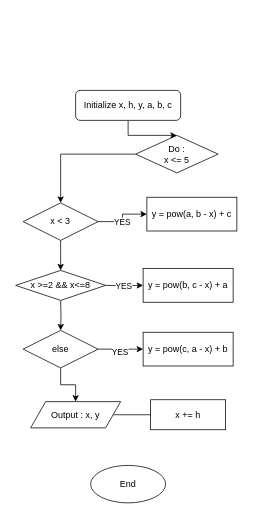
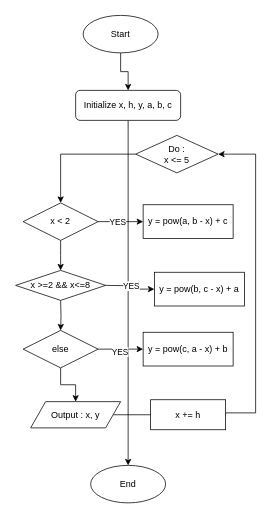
  <mxCell id="0" />
  <mxCell id="1" parent="0" />
+ <mxCell id="2" value="" style="edgeStyle=orthogonalEdgeStyle;rounded=0;orthogonalLoop=1;jettySize=auto;html=1;" edge="1" parent="1" source="3" target="6"><mxGeometry relative="1" as="geometry" /></mxCell>
+ <mxCell id="3" value="Start" style="ellipse;whiteSpace=wrap;html=1;" vertex="1" parent="1"><mxGeometry x="110" width="100" height="50" as="geometry" y="20" /></mxCell>
  <mxCell id="4" value="End" style="ellipse;whiteSpace=wrap;html=1;" vertex="1" parent="1"><mxGeometry x="120" y="620" width="100" height="50" as="geometry" /></mxCell>
- <mxCell id="5" value="" style="edgeStyle=orthogonalEdgeStyle;rounded=0;orthogonalLoop=1;jettySize=auto;html=1;" edge="1" parent="1" source="6" target="23"><mxGeometry relative="1" as="geometry" /></mxCell>
+ <mxCell id="5" value="" style="edgeStyle=orthogonalEdgeStyle;rounded=0;orthogonalLoop=1;jettySize=auto;html=1;" edge="1" parent="1" source="6" target="4"><mxGeometry relative="1" as="geometry" /></mxCell>
  <mxCell id="6" value="Initialize x, h, y, a, b, c" style="rounded=1;whiteSpace=wrap;html=1;" vertex="1" parent="1"><mxGeometry x="100" y="120" width="140" height="40" as="geometry" /></mxCell>
  <mxCell id="7" value="" style="edgeStyle=orthogonalEdgeStyle;rounded=0;orthogonalLoop=1;jettySize=auto;html=1;" edge="1" parent="1" source="10"><mxGeometry relative="1" as="geometry"><mxPoint x="80" y="360" as="targetPoint" /></mxGeometry></mxCell>
  <mxCell id="8" value="" style="edgeStyle=orthogonalEdgeStyle;rounded=0;orthogonalLoop=1;jettySize=auto;html=1;" edge="1" parent="1" source="10" target="19"><mxGeometry relative="1" as="geometry" /></mxCell>
  <mxCell id="9" value="YES" style="edgeLabel;html=1;align=center;verticalAlign=middle;resizable=0;points=[];" vertex="1" connectable="0" parent="8"><mxGeometry x="-0.18" relative="1" as="geometry"><mxPoint as="offset" /></mxGeometry></mxCell>
- <mxCell id="10" value="x &amp;lt; 3" style="rhombus;whiteSpace=wrap;html=1;" vertex="1" parent="1"><mxGeometry x="30" y="270" width="100" height="50" as="geometry" /></mxCell>
+ <mxCell id="10" value="x &amp;lt; 2" style="rhombus;whiteSpace=wrap;html=1;" vertex="1" parent="1"><mxGeometry x="30" y="270" width="100" height="50" as="geometry" /></mxCell>
  <mxCell id="11" value="" style="edgeStyle=orthogonalEdgeStyle;rounded=0;orthogonalLoop=1;jettySize=auto;html=1;" edge="1" parent="1" target="18"><mxGeometry relative="1" as="geometry"><mxPoint x="80" y="400" as="sourcePoint" /></mxGeometry></mxCell>
  <mxCell id="12" value="" style="edgeStyle=orthogonalEdgeStyle;rounded=0;orthogonalLoop=1;jettySize=auto;html=1;" edge="1" parent="1" target="20"><mxGeometry relative="1" as="geometry"><mxPoint x="140" y="380" as="sourcePoint" /></mxGeometry></mxCell>
  <mxCell id="13" value="YES" style="edgeLabel;html=1;align=center;verticalAlign=middle;resizable=0;points=[];" vertex="1" connectable="0" parent="12"><mxGeometry x="-0.056" relative="1" as="geometry"><mxPoint as="offset" /></mxGeometry></mxCell>
  <mxCell id="14" value="x &amp;gt;=2 &amp;amp;&amp;amp; x&amp;lt;=8" style="rhombus;whiteSpace=wrap;html=1;" vertex="1" parent="1"><mxGeometry x="20" y="360" width="120" height="40" as="geometry" /></mxCell>
  <mxCell id="15" value="" style="edgeStyle=orthogonalEdgeStyle;rounded=0;orthogonalLoop=1;jettySize=auto;html=1;" edge="1" parent="1" source="18" target="21"><mxGeometry relative="1" as="geometry" /></mxCell>
  <mxCell id="16" value="YES" style="edgeLabel;html=1;align=center;verticalAlign=middle;resizable=0;points=[];" vertex="1" connectable="0" parent="15"><mxGeometry x="-0.08" y="-3" relative="1" as="geometry"><mxPoint as="offset" /></mxGeometry></mxCell>
  <mxCell id="17" value="" style="edgeStyle=orthogonalEdgeStyle;rounded=0;orthogonalLoop=1;jettySize=auto;html=1;" edge="1" parent="1" source="18" target="27"><mxGeometry relative="1" as="geometry" /></mxCell>
  <mxCell id="18" value="else" style="rhombus;whiteSpace=wrap;html=1;" vertex="1" parent="1"><mxGeometry x="30" y="440" width="100" height="50" as="geometry" /></mxCell>
- <mxCell id="19" value="y = pow(a, b - x) + c" style="rounded=0;whiteSpace=wrap;html=1;" vertex="1" parent="1"><mxGeometry x="195" y="262.5" width="120" height="45" as="geometry" /></mxCell>
- <mxCell id="20" value="y = pow(b, c - x) + a" style="rounded=0;whiteSpace=wrap;html=1;" vertex="1" parent="1"><mxGeometry x="190" y="357.5" width="120" height="45" as="geometry" /></mxCell>
+ <mxCell id="19" value="y = pow(a, b - x) + c" style="rounded=0;whiteSpace=wrap;html=1;" vertex="1" parent="1"><mxGeometry x="190" y="272.5" width="120" height="45" as="geometry" /></mxCell>
+ <mxCell id="20" value="y = pow(b, c - x) + a" style="rounded=0;whiteSpace=wrap;html=1;" vertex="1" parent="1"><mxGeometry x="205" y="362.5" width="120" height="45" as="geometry" /></mxCell>
  <mxCell id="21" value="y = pow(c, a - x) + b" style="rounded=0;whiteSpace=wrap;html=1;" vertex="1" parent="1"><mxGeometry x="190" y="442.5" width="120" height="45" as="geometry" /></mxCell>
  <mxCell id="22" style="edgeStyle=orthogonalEdgeStyle;rounded=0;orthogonalLoop=1;jettySize=auto;html=1;exitX=0;exitY=0.5;exitDx=0;exitDy=0;" edge="1" parent="1" source="23" target="10"><mxGeometry relative="1" as="geometry" /></mxCell>
  <mxCell id="23" value="Do :&lt;div&gt;x &amp;lt;= 5&lt;/div&gt;" style="rhombus;whiteSpace=wrap;html=1;" vertex="1" parent="1"><mxGeometry x="180" y="180" width="110" height="50" as="geometry" /></mxCell>
+ <mxCell id="24" style="edgeStyle=orthogonalEdgeStyle;rounded=0;orthogonalLoop=1;jettySize=auto;html=1;exitX=1;exitY=0.5;exitDx=0;exitDy=0;entryX=1;entryY=0.5;entryDx=0;entryDy=0;" edge="1" parent="1" source="25" target="23"><mxGeometry relative="1" as="geometry"><Array as="points"><mxPoint x="340" y="550" /><mxPoint x="340" y="205" /></Array></mxGeometry></mxCell>
  <mxCell id="25" value="x += h" style="rounded=0;whiteSpace=wrap;html=1;" vertex="1" parent="1"><mxGeometry x="200" y="532.5" width="100" height="40" as="geometry" /></mxCell>
  <mxCell id="26" value="" style="edgeStyle=orthogonalEdgeStyle;rounded=0;orthogonalLoop=1;jettySize=auto;html=1;endArrow=none;" edge="1" parent="1" source="27" target="25"><mxGeometry relative="1" as="geometry" /></mxCell>
  <mxCell id="27" value="Output : x, y" style="shape=parallelogram;perimeter=parallelogramPerimeter;whiteSpace=wrap;html=1;fixedSize=1;" vertex="1" parent="1"><mxGeometry x="40" y="535" width="120" height="35" as="geometry" /></mxCell>
